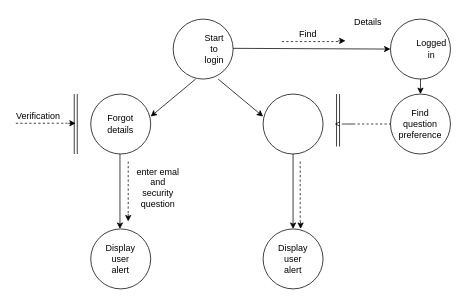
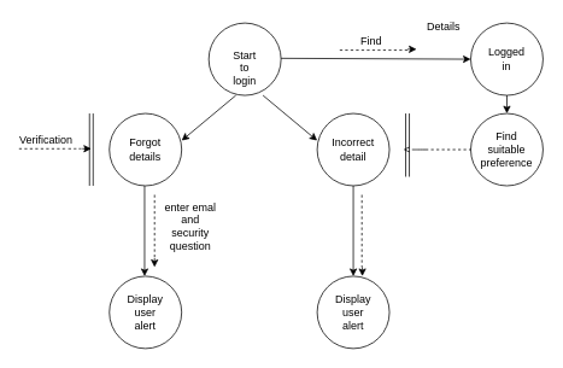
  <mxCell id="0" />
  <mxCell id="1" parent="0" />
  <mxCell id="2" value="" style="ellipse;whiteSpace=wrap;html=1;aspect=fixed;" vertex="1" parent="1"><mxGeometry x="230" y="25" width="80" height="80" as="geometry" /></mxCell>
- <mxCell id="3" value="&lt;div&gt;Start to login&lt;br&gt;&lt;/div&gt;" style="text;html=1;strokeColor=none;fillColor=none;align=center;verticalAlign=middle;whiteSpace=wrap;rounded=0;strokeWidth=1;" vertex="1" parent="1"><mxGeometry x="265" y="55" width="40" height="20" as="geometry" /></mxCell>
+ <mxCell id="3" value="&lt;div&gt;Start to login&lt;br&gt;&lt;/div&gt;" style="text;html=1;strokeColor=none;fillColor=none;align=center;verticalAlign=middle;whiteSpace=wrap;rounded=0;strokeWidth=1;" vertex="1" parent="1"><mxGeometry x="250" y="65" width="40" height="20" as="geometry" /></mxCell>
  <mxCell id="4" value="" style="endArrow=classic;html=1;" edge="1" parent="1"><mxGeometry width="50" height="50" relative="1" as="geometry"><mxPoint x="260" y="105" as="sourcePoint" /><mxPoint x="200" y="155" as="targetPoint" /></mxGeometry></mxCell>
  <mxCell id="5" value="Forgot details" style="text;html=1;strokeColor=none;fillColor=none;align=center;verticalAlign=middle;whiteSpace=wrap;rounded=0;" vertex="1" parent="1"><mxGeometry x="140" y="175" width="40" height="20" as="geometry" /></mxCell>
  <mxCell id="6" value="" style="ellipse;whiteSpace=wrap;html=1;aspect=fixed;strokeWidth=1;" vertex="1" parent="1"><mxGeometry x="120" y="125" width="80" height="80" as="geometry" /></mxCell>
  <mxCell id="7" value="Forgot details" style="text;html=1;strokeColor=none;fillColor=none;align=center;verticalAlign=middle;whiteSpace=wrap;rounded=0;" vertex="1" parent="1"><mxGeometry x="140" y="155" width="40" height="20" as="geometry" /></mxCell>
  <mxCell id="8" value="" style="endArrow=classic;html=1;entryX=0;entryY=0.375;entryDx=0;entryDy=0;entryPerimeter=0;" edge="1" parent="1" target="9"><mxGeometry width="50" height="50" relative="1" as="geometry"><mxPoint x="290" y="105" as="sourcePoint" /><mxPoint x="340" y="145" as="targetPoint" /></mxGeometry></mxCell>
  <mxCell id="9" value="" style="ellipse;whiteSpace=wrap;html=1;aspect=fixed;strokeWidth=1;" vertex="1" parent="1"><mxGeometry x="350" y="125" width="80" height="80" as="geometry" /></mxCell>
+ <mxCell id="10" value="Incorrect detail" style="text;html=1;strokeColor=none;fillColor=none;align=center;verticalAlign=middle;whiteSpace=wrap;rounded=0;" vertex="1" parent="1"><mxGeometry x="370" y="155" width="40" height="20" as="geometry" /></mxCell>
  <mxCell id="11" value="" style="shape=link;html=1;" edge="1" parent="1"><mxGeometry width="50" height="50" relative="1" as="geometry"><mxPoint x="450" y="195" as="sourcePoint" /><mxPoint x="450" y="125" as="targetPoint" /></mxGeometry></mxCell>
  <mxCell id="12" value="" style="endArrow=none;dashed=1;html=1;" edge="1" parent="1" source="13"><mxGeometry width="50" height="50" relative="1" as="geometry"><mxPoint x="450" y="165" as="sourcePoint" /><mxPoint x="530" y="165" as="targetPoint" /><Array as="points"><mxPoint x="450" y="165" /></Array></mxGeometry></mxCell>
  <mxCell id="13" value="&amp;lt;" style="text;html=1;strokeColor=none;fillColor=none;align=center;verticalAlign=middle;whiteSpace=wrap;rounded=0;" vertex="1" parent="1"><mxGeometry x="430" y="155" width="40" height="20" as="geometry" /></mxCell>
  <mxCell id="14" value="" style="ellipse;whiteSpace=wrap;html=1;aspect=fixed;strokeWidth=1;" vertex="1" parent="1"><mxGeometry x="520" y="125" width="80" height="80" as="geometry" /></mxCell>
- <mxCell id="15" value="Find question preference" style="text;html=1;strokeColor=none;fillColor=none;align=center;verticalAlign=middle;whiteSpace=wrap;rounded=0;" vertex="1" parent="1"><mxGeometry x="540" y="155" width="40" height="20" as="geometry" /></mxCell>
+ <mxCell id="15" value="Find suitable preference" style="text;html=1;strokeColor=none;fillColor=none;align=center;verticalAlign=middle;whiteSpace=wrap;rounded=0;" vertex="1" parent="1"><mxGeometry x="540" y="155" width="40" height="20" as="geometry" /></mxCell>
  <mxCell id="16" value="" style="ellipse;whiteSpace=wrap;html=1;aspect=fixed;strokeWidth=1;" vertex="1" parent="1"><mxGeometry x="520" y="25" width="80" height="80" as="geometry" /></mxCell>
- <mxCell id="17" value="Logged in" style="text;html=1;strokeColor=none;fillColor=none;align=center;verticalAlign=middle;whiteSpace=wrap;rounded=0;" vertex="1" parent="1"><mxGeometry x="555" y="55" width="40" height="20" as="geometry" /></mxCell>
+ <mxCell id="17" value="Logged in" style="text;html=1;strokeColor=none;fillColor=none;align=center;verticalAlign=middle;whiteSpace=wrap;rounded=0;" vertex="1" parent="1"><mxGeometry x="540" y="55" width="40" height="20" as="geometry" /></mxCell>
  <mxCell id="18" value="" style="endArrow=classic;html=1;" edge="1" parent="1"><mxGeometry width="50" height="50" relative="1" as="geometry"><mxPoint x="560" y="105" as="sourcePoint" /><mxPoint x="560" y="125" as="targetPoint" /></mxGeometry></mxCell>
  <mxCell id="19" value="" style="endArrow=classic;html=1;entryX=0;entryY=0.5;entryDx=0;entryDy=0;" edge="1" parent="1" target="16"><mxGeometry width="50" height="50" relative="1" as="geometry"><mxPoint x="310" y="64" as="sourcePoint" /><mxPoint x="400" y="64" as="targetPoint" /></mxGeometry></mxCell>
  <mxCell id="20" value="Find" style="text;html=1;strokeColor=none;fillColor=none;align=center;verticalAlign=middle;whiteSpace=wrap;rounded=0;" vertex="1" parent="1"><mxGeometry x="365" y="35" width="90" height="20" as="geometry" /></mxCell>
  <mxCell id="21" value="" style="endArrow=none;dashed=1;html=1;" edge="1" parent="1"><mxGeometry width="50" height="50" relative="1" as="geometry"><mxPoint x="375" y="55" as="sourcePoint" /><mxPoint x="450" y="55" as="targetPoint" /></mxGeometry></mxCell>
  <mxCell id="22" value="" style="endArrow=classic;html=1;" edge="1" parent="1"><mxGeometry width="50" height="50" relative="1" as="geometry"><mxPoint x="450" y="54" as="sourcePoint" /><mxPoint x="460" y="54" as="targetPoint" /></mxGeometry></mxCell>
  <mxCell id="23" value="" style="endArrow=classic;html=1;" edge="1" parent="1"><mxGeometry width="50" height="50" relative="1" as="geometry"><mxPoint x="230" y="265" as="sourcePoint" /><mxPoint x="230" y="265" as="targetPoint" /></mxGeometry></mxCell>
  <mxCell id="24" value="Details" style="text;html=1;strokeColor=none;fillColor=none;align=center;verticalAlign=middle;whiteSpace=wrap;rounded=0;" vertex="1" parent="1"><mxGeometry x="470" y="20" width="40" height="20" as="geometry" /></mxCell>
  <mxCell id="25" value="" style="shape=link;html=1;" edge="1" parent="1"><mxGeometry width="50" height="50" relative="1" as="geometry"><mxPoint x="100" y="205" as="sourcePoint" /><mxPoint x="100" y="125" as="targetPoint" /></mxGeometry></mxCell>
  <mxCell id="26" value="" style="endArrow=none;dashed=1;html=1;" edge="1" parent="1"><mxGeometry width="50" height="50" relative="1" as="geometry"><mxPoint x="20" y="164" as="sourcePoint" /><mxPoint x="95" y="164" as="targetPoint" /><Array as="points"><mxPoint x="80" y="164" /></Array></mxGeometry></mxCell>
  <mxCell id="27" value="" style="endArrow=classic;html=1;" edge="1" parent="1"><mxGeometry width="50" height="50" relative="1" as="geometry"><mxPoint x="90" y="164" as="sourcePoint" /><mxPoint x="100" y="164" as="targetPoint" /></mxGeometry></mxCell>
  <mxCell id="28" value="Verification" style="text;html=1;strokeColor=none;fillColor=none;align=center;verticalAlign=middle;whiteSpace=wrap;rounded=0;" vertex="1" parent="1"><mxGeometry x="30" y="145" width="40" height="20" as="geometry" /></mxCell>
  <mxCell id="29" value="" style="ellipse;whiteSpace=wrap;html=1;aspect=fixed;strokeWidth=1;" vertex="1" parent="1"><mxGeometry x="120" y="305" width="80" height="80" as="geometry" /></mxCell>
  <mxCell id="30" value="Display user alert" style="text;html=1;strokeColor=none;fillColor=none;align=center;verticalAlign=middle;whiteSpace=wrap;rounded=0;" vertex="1" parent="1"><mxGeometry x="140" y="335" width="40" height="20" as="geometry" /></mxCell>
  <mxCell id="31" value="" style="endArrow=classic;html=1;" edge="1" parent="1"><mxGeometry width="50" height="50" relative="1" as="geometry"><mxPoint x="159" y="205" as="sourcePoint" /><mxPoint x="159" y="305" as="targetPoint" /></mxGeometry></mxCell>
  <mxCell id="32" value="" style="endArrow=classic;html=1;" edge="1" parent="1"><mxGeometry width="50" height="50" relative="1" as="geometry"><mxPoint x="390" y="205" as="sourcePoint" /><mxPoint x="390" y="305" as="targetPoint" /></mxGeometry></mxCell>
  <mxCell id="33" value="" style="ellipse;whiteSpace=wrap;html=1;aspect=fixed;strokeWidth=1;" vertex="1" parent="1"><mxGeometry x="350" y="305" width="80" height="80" as="geometry" /></mxCell>
  <mxCell id="34" value="Display user alert" style="text;html=1;strokeColor=none;fillColor=none;align=center;verticalAlign=middle;whiteSpace=wrap;rounded=0;" vertex="1" parent="1"><mxGeometry x="370" y="335" width="40" height="20" as="geometry" /></mxCell>
  <mxCell id="35" value="enter emal and security question" style="text;html=1;strokeColor=none;fillColor=none;align=center;verticalAlign=middle;whiteSpace=wrap;rounded=0;rotation=0;" vertex="1" parent="1"><mxGeometry x="180" y="205" width="60" height="90" as="geometry" /></mxCell>
  <mxCell id="36" value="" style="endArrow=none;dashed=1;html=1;" edge="1" parent="1"><mxGeometry width="50" height="50" relative="1" as="geometry"><mxPoint x="170" y="215" as="sourcePoint" /><mxPoint x="170" y="285" as="targetPoint" /></mxGeometry></mxCell>
  <mxCell id="37" value="" style="endArrow=none;dashed=1;html=1;" edge="1" parent="1"><mxGeometry width="50" height="50" relative="1" as="geometry"><mxPoint x="399.5" y="215" as="sourcePoint" /><mxPoint x="399.5" y="295" as="targetPoint" /></mxGeometry></mxCell>
  <mxCell id="38" value="" style="endArrow=classic;html=1;" edge="1" parent="1"><mxGeometry width="50" height="50" relative="1" as="geometry"><mxPoint x="170" y="285" as="sourcePoint" /><mxPoint x="170" y="295" as="targetPoint" /></mxGeometry></mxCell>
  <mxCell id="39" value="" style="endArrow=classic;html=1;" edge="1" parent="1"><mxGeometry width="50" height="50" relative="1" as="geometry"><mxPoint x="400" y="295" as="sourcePoint" /><mxPoint x="400" y="305" as="targetPoint" /></mxGeometry></mxCell>
